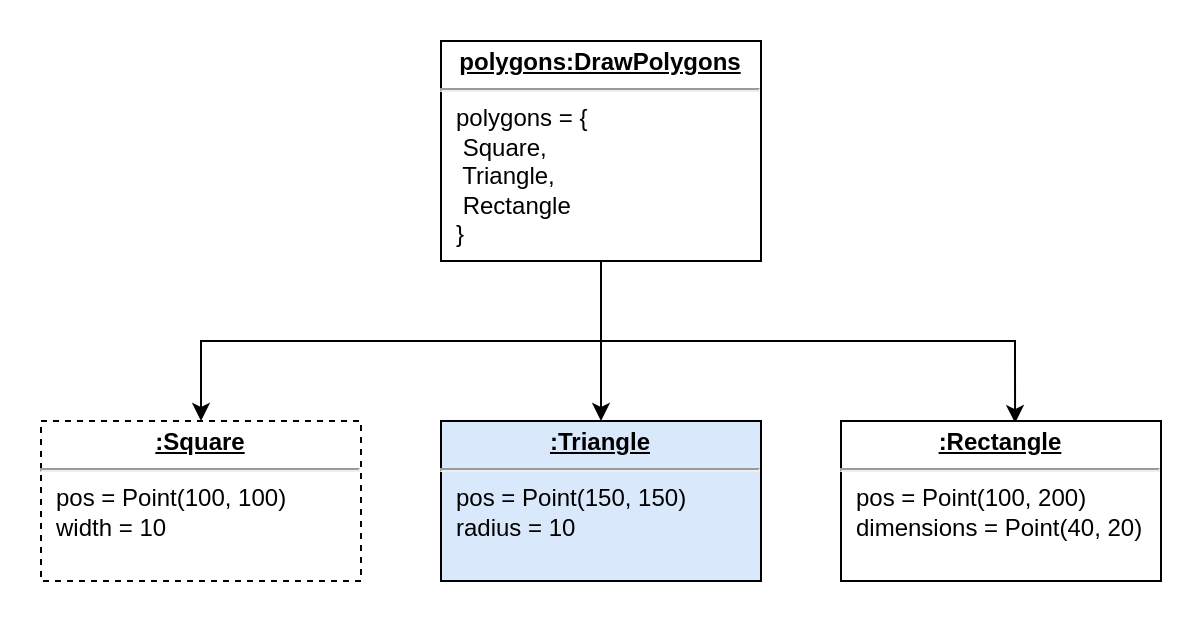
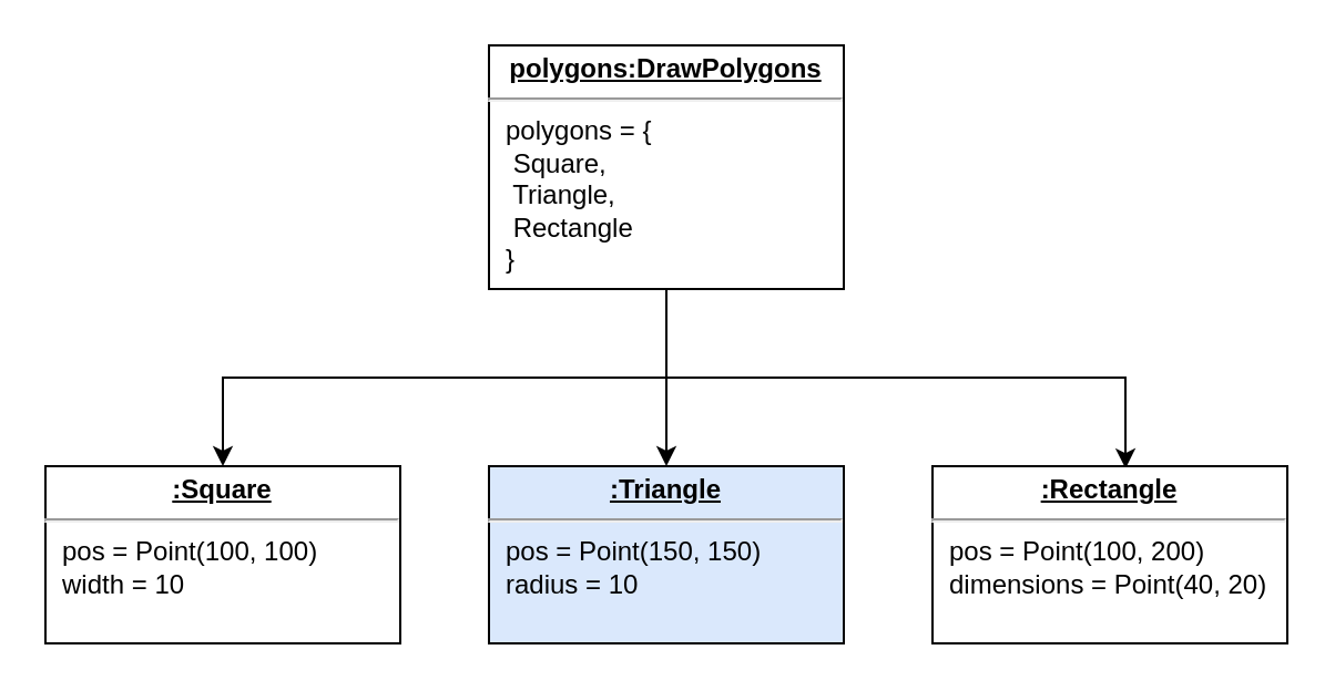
  <mxCell id="0" />
  <mxCell id="1" parent="0" />
  <mxCell id="2" style="edgeStyle=orthogonalEdgeStyle;rounded=0;orthogonalLoop=1;jettySize=auto;html=1;entryX=0.544;entryY=0.013;entryDx=0;entryDy=0;entryPerimeter=0;" parent="1" source="5" target="8" edge="1"><mxGeometry relative="1" as="geometry"><Array as="points"><mxPoint x="300" y="170" /><mxPoint x="507" y="170" /></Array></mxGeometry></mxCell>
  <mxCell id="3" style="edgeStyle=orthogonalEdgeStyle;rounded=0;orthogonalLoop=1;jettySize=auto;html=1;entryX=0.5;entryY=0;entryDx=0;entryDy=0;" parent="1" source="5" target="7" edge="1"><mxGeometry relative="1" as="geometry" /></mxCell>
  <mxCell id="4" style="edgeStyle=orthogonalEdgeStyle;rounded=0;orthogonalLoop=1;jettySize=auto;html=1;entryX=0.5;entryY=0;entryDx=0;entryDy=0;" parent="1" source="5" target="6" edge="1"><mxGeometry relative="1" as="geometry"><Array as="points"><mxPoint x="300" y="170" /><mxPoint x="100" y="170" /></Array></mxGeometry></mxCell>
  <mxCell id="5" value="&lt;p style=&quot;margin: 0px ; margin-top: 4px ; text-align: center ; text-decoration: underline&quot;&gt;&lt;b&gt;polygons:DrawPolygons&lt;/b&gt;&lt;/p&gt;&lt;hr&gt;&lt;p style=&quot;margin: 0px ; margin-left: 8px&quot;&gt;polygons = {&lt;/p&gt;&lt;p style=&quot;margin: 0px ; margin-left: 8px&quot;&gt;&lt;span style=&quot;white-space: pre&quot;&gt; &lt;/span&gt;Square,&lt;/p&gt;&lt;p style=&quot;margin: 0px ; margin-left: 8px&quot;&gt;&lt;span style=&quot;white-space: pre&quot;&gt;&lt;span style=&quot;white-space: pre&quot;&gt; &lt;/span&gt;Triangle, &lt;/span&gt;&lt;/p&gt;&lt;p style=&quot;margin: 0px ; margin-left: 8px&quot;&gt;&lt;span style=&quot;white-space: pre&quot;&gt; &lt;/span&gt;Rectangle&lt;/p&gt;&lt;p style=&quot;margin: 0px ; margin-left: 8px&quot;&gt;}&lt;/p&gt;&lt;p style=&quot;margin: 0px ; margin-left: 8px&quot;&gt;&lt;br&gt;&lt;/p&gt;&lt;p style=&quot;margin: 0px ; margin-left: 8px&quot;&gt;&lt;br&gt;&lt;/p&gt;" style="verticalAlign=top;align=left;overflow=fill;fontSize=12;fontFamily=Helvetica;html=1;" parent="1" vertex="1"><mxGeometry x="220" y="20" width="160" height="110" as="geometry" /></mxCell>
- <mxCell id="6" value="&lt;p style=&quot;margin: 0px ; margin-top: 4px ; text-align: center ; text-decoration: underline&quot;&gt;&lt;b&gt;:Square&lt;/b&gt;&lt;/p&gt;&lt;hr&gt;&lt;p style=&quot;margin: 0px ; margin-left: 8px&quot;&gt;pos = Point(100, 100)&lt;/p&gt;&lt;p style=&quot;margin: 0px ; margin-left: 8px&quot;&gt;width = 10&lt;/p&gt;" style="verticalAlign=top;align=left;overflow=fill;fontSize=12;fontFamily=Helvetica;html=1;dashed=1;" parent="1" vertex="1"><mxGeometry x="20" y="210" width="160" height="80" as="geometry" /></mxCell>
+ <mxCell id="6" value="&lt;p style=&quot;margin: 0px ; margin-top: 4px ; text-align: center ; text-decoration: underline&quot;&gt;&lt;b&gt;:Square&lt;/b&gt;&lt;/p&gt;&lt;hr&gt;&lt;p style=&quot;margin: 0px ; margin-left: 8px&quot;&gt;pos = Point(100, 100)&lt;/p&gt;&lt;p style=&quot;margin: 0px ; margin-left: 8px&quot;&gt;width = 10&lt;/p&gt;" style="verticalAlign=top;align=left;overflow=fill;fontSize=12;fontFamily=Helvetica;html=1;" parent="1" vertex="1"><mxGeometry x="20" y="210" width="160" height="80" as="geometry" /></mxCell>
  <mxCell id="7" value="&lt;p style=&quot;margin: 0px ; margin-top: 4px ; text-align: center ; text-decoration: underline&quot;&gt;&lt;b&gt;:Triangle&lt;/b&gt;&lt;/p&gt;&lt;hr&gt;&lt;p style=&quot;margin: 0px ; margin-left: 8px&quot;&gt;pos = Point(150, 150)&lt;/p&gt;&lt;p style=&quot;margin: 0px ; margin-left: 8px&quot;&gt;radius = 10&lt;/p&gt;" style="verticalAlign=top;align=left;overflow=fill;fontSize=12;fontFamily=Helvetica;html=1;fillColor=#dae8fc;" parent="1" vertex="1"><mxGeometry x="220" y="210" width="160" height="80" as="geometry" /></mxCell>
  <mxCell id="8" value="&lt;p style=&quot;margin: 0px ; margin-top: 4px ; text-align: center ; text-decoration: underline&quot;&gt;&lt;b&gt;:Rectangle&lt;/b&gt;&lt;/p&gt;&lt;hr&gt;&lt;p style=&quot;margin: 0px ; margin-left: 8px&quot;&gt;pos = Point(100, 200)&lt;/p&gt;&lt;p style=&quot;margin: 0px ; margin-left: 8px&quot;&gt;dimensions = Point(40, 20)&lt;/p&gt;" style="verticalAlign=top;align=left;overflow=fill;fontSize=12;fontFamily=Helvetica;html=1;" parent="1" vertex="1"><mxGeometry x="420" y="210" width="160" height="80" as="geometry" /></mxCell>
